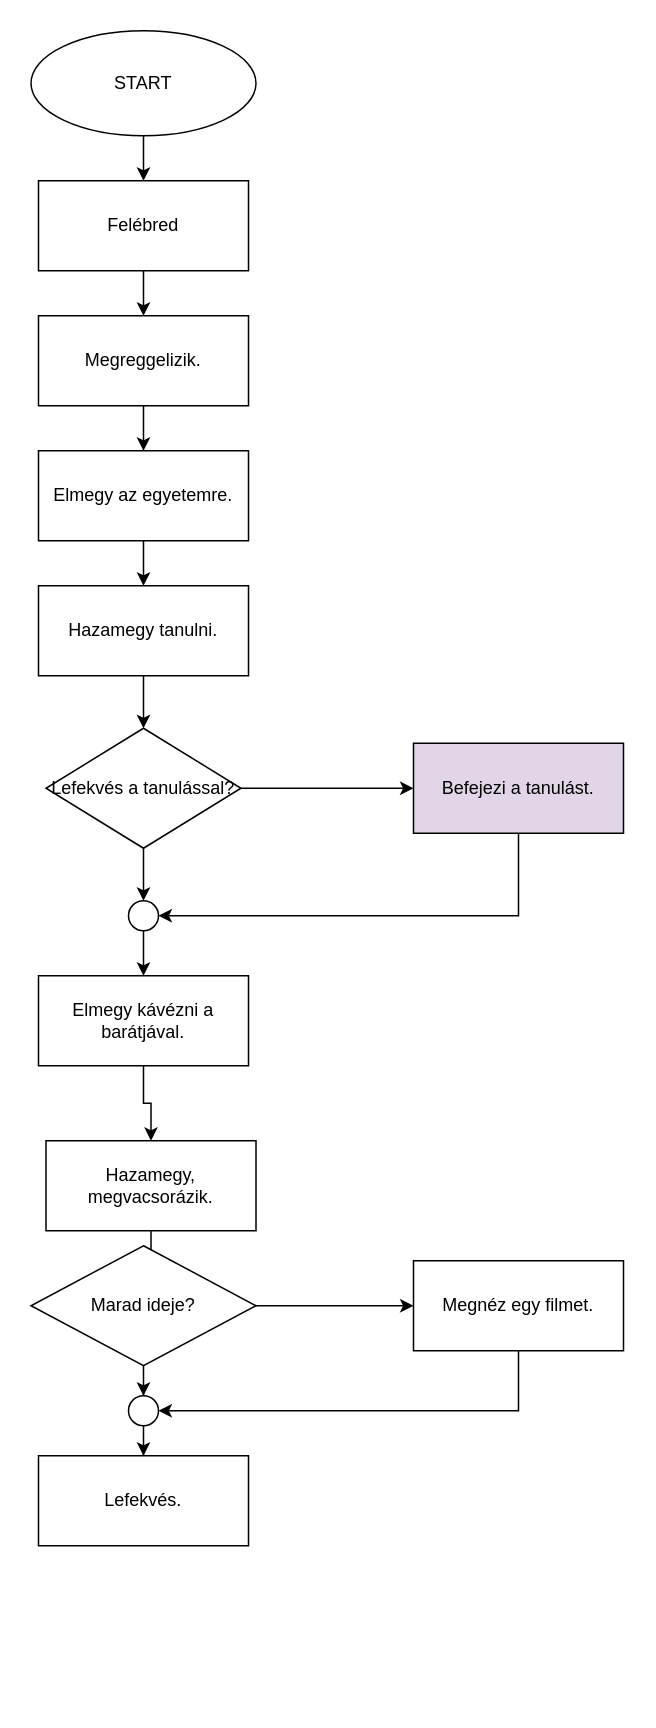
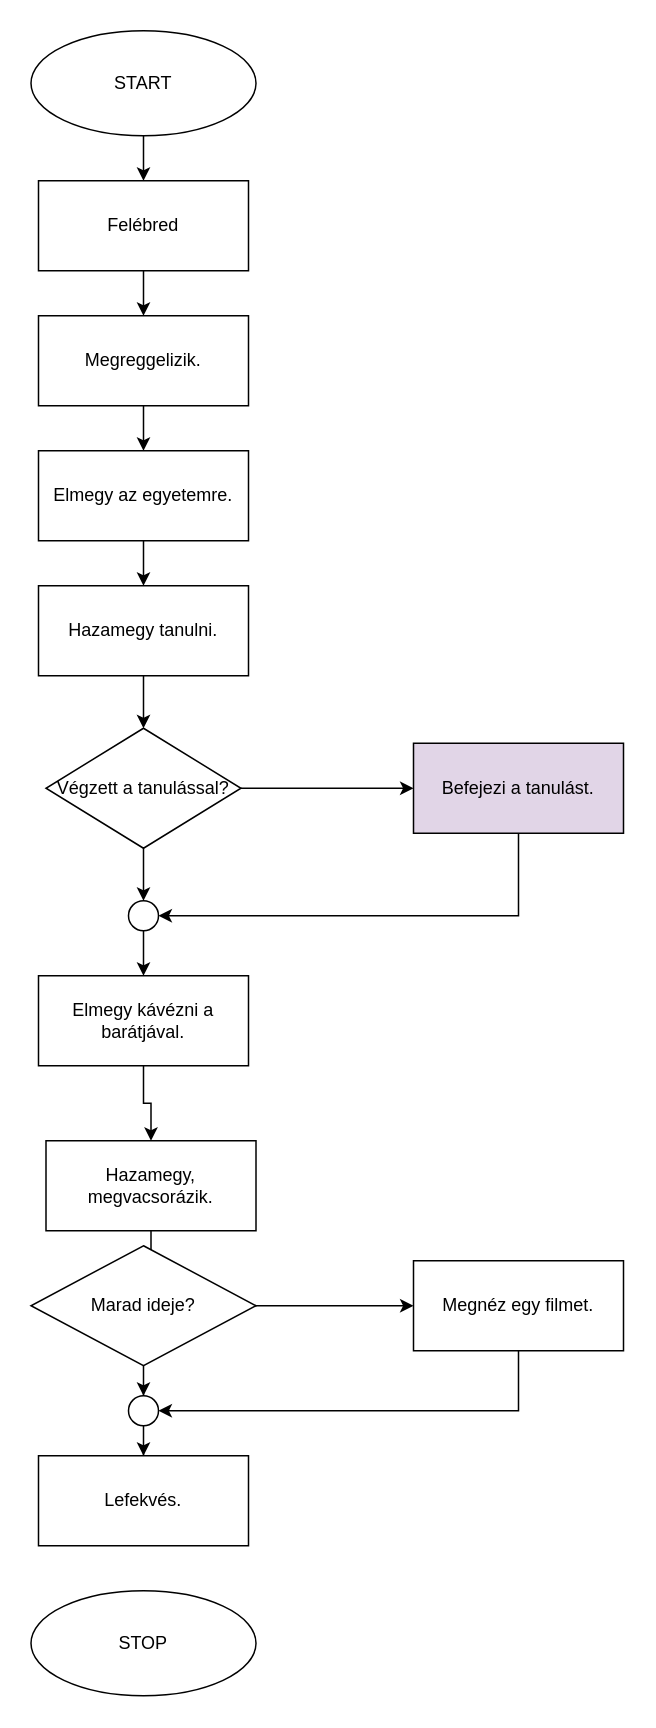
  <mxCell id="0" />
  <mxCell id="1" parent="0" />
  <mxCell id="2" value="" style="edgeStyle=orthogonalEdgeStyle;rounded=0;orthogonalLoop=1;jettySize=auto;html=1;" edge="1" parent="1" source="3" target="6"><mxGeometry relative="1" as="geometry" /></mxCell>
  <mxCell id="3" value="START" style="ellipse;whiteSpace=wrap;html=1;" vertex="1" parent="1"><mxGeometry x="20" y="20" width="150" height="70" as="geometry" /></mxCell>
+ <mxCell id="4" value="STOP" style="ellipse;whiteSpace=wrap;html=1;" vertex="1" parent="1"><mxGeometry x="20" y="1060" width="150" height="70" as="geometry" /></mxCell>
  <mxCell id="5" value="" style="edgeStyle=orthogonalEdgeStyle;rounded=0;orthogonalLoop=1;jettySize=auto;html=1;" edge="1" parent="1" source="6" target="9"><mxGeometry relative="1" as="geometry" /></mxCell>
  <mxCell id="6" value="Felébred" style="rounded=0;whiteSpace=wrap;html=1;" vertex="1" parent="1"><mxGeometry x="25" y="120" width="140" height="60" as="geometry" /></mxCell>
  <mxCell id="7" value="Elmegy az egyetemre." style="rounded=0;whiteSpace=wrap;html=1;" vertex="1" parent="1"><mxGeometry x="25" y="300" width="140" height="60" as="geometry" /></mxCell>
  <mxCell id="8" value="" style="edgeStyle=orthogonalEdgeStyle;rounded=0;orthogonalLoop=1;jettySize=auto;html=1;" edge="1" parent="1" source="9" target="7"><mxGeometry relative="1" as="geometry" /></mxCell>
  <mxCell id="9" value="Megreggelizik." style="rounded=0;whiteSpace=wrap;html=1;" vertex="1" parent="1"><mxGeometry x="25" y="210" width="140" height="60" as="geometry" /></mxCell>
  <mxCell id="10" style="edgeStyle=orthogonalEdgeStyle;rounded=0;orthogonalLoop=1;jettySize=auto;html=1;entryX=1;entryY=0.5;entryDx=0;entryDy=0;" edge="1" parent="1" source="11" target="25"><mxGeometry relative="1" as="geometry"><mxPoint x="185" y="610" as="targetPoint" /><Array as="points"><mxPoint x="345" y="610" /></Array></mxGeometry></mxCell>
  <mxCell id="11" value="Befejezi a tanulást." style="rounded=0;whiteSpace=wrap;html=1;fillColor=#e1d5e7;" vertex="1" parent="1"><mxGeometry x="275" y="495" width="140" height="60" as="geometry" /></mxCell>
  <mxCell id="12" value="" style="edgeStyle=orthogonalEdgeStyle;rounded=0;orthogonalLoop=1;jettySize=auto;html=1;" edge="1" parent="1" source="13" target="15"><mxGeometry relative="1" as="geometry" /></mxCell>
  <mxCell id="13" value="Elmegy kávézni a barátjával." style="rounded=0;whiteSpace=wrap;html=1;" vertex="1" parent="1"><mxGeometry x="25" y="650" width="140" height="60" as="geometry" /></mxCell>
  <mxCell id="14" value="" style="edgeStyle=orthogonalEdgeStyle;rounded=0;orthogonalLoop=1;jettySize=auto;html=1;" edge="1" parent="1" source="15" target="28"><mxGeometry relative="1" as="geometry" /></mxCell>
  <mxCell id="15" value="Hazamegy, megvacsorázik." style="rounded=0;whiteSpace=wrap;html=1;" vertex="1" parent="1"><mxGeometry x="30" y="760" width="140" height="60" as="geometry" /></mxCell>
  <mxCell id="16" style="edgeStyle=orthogonalEdgeStyle;rounded=0;orthogonalLoop=1;jettySize=auto;html=1;entryX=1;entryY=0.5;entryDx=0;entryDy=0;" edge="1" parent="1" source="17" target="30"><mxGeometry relative="1" as="geometry"><mxPoint x="245" y="940" as="targetPoint" /><Array as="points"><mxPoint x="345" y="940" /></Array></mxGeometry></mxCell>
  <mxCell id="17" value="Megnéz egy filmet." style="rounded=0;whiteSpace=wrap;html=1;" vertex="1" parent="1"><mxGeometry x="275" y="840" width="140" height="60" as="geometry" /></mxCell>
  <mxCell id="18" value="" style="edgeStyle=orthogonalEdgeStyle;rounded=0;orthogonalLoop=1;jettySize=auto;html=1;" edge="1" parent="1" source="7" target="20"><mxGeometry relative="1" as="geometry"><mxPoint x="95" y="380" as="sourcePoint" /><mxPoint x="95" y="500" as="targetPoint" /></mxGeometry></mxCell>
  <mxCell id="19" value="" style="edgeStyle=orthogonalEdgeStyle;rounded=0;orthogonalLoop=1;jettySize=auto;html=1;" edge="1" parent="1" source="20" target="23"><mxGeometry relative="1" as="geometry" /></mxCell>
  <mxCell id="20" value="Hazamegy tanulni." style="rounded=0;whiteSpace=wrap;html=1;" vertex="1" parent="1"><mxGeometry x="25" y="390" width="140" height="60" as="geometry" /></mxCell>
  <mxCell id="21" value="" style="edgeStyle=orthogonalEdgeStyle;rounded=0;orthogonalLoop=1;jettySize=auto;html=1;" edge="1" parent="1" source="23" target="25"><mxGeometry relative="1" as="geometry" /></mxCell>
  <mxCell id="22" value="" style="edgeStyle=orthogonalEdgeStyle;rounded=0;orthogonalLoop=1;jettySize=auto;html=1;" edge="1" parent="1" source="23" target="11"><mxGeometry relative="1" as="geometry" /></mxCell>
- <mxCell id="23" value="Lefekvés a tanulással?" style="rhombus;whiteSpace=wrap;html=1;" vertex="1" parent="1"><mxGeometry x="30" y="485" width="130" height="80" as="geometry" /></mxCell>
+ <mxCell id="23" value="Végzett a tanulással?" style="rhombus;whiteSpace=wrap;html=1;" vertex="1" parent="1"><mxGeometry x="30" y="485" width="130" height="80" as="geometry" /></mxCell>
  <mxCell id="24" value="" style="edgeStyle=orthogonalEdgeStyle;rounded=0;orthogonalLoop=1;jettySize=auto;html=1;" edge="1" parent="1" source="25" target="13"><mxGeometry relative="1" as="geometry" /></mxCell>
  <mxCell id="25" value="" style="ellipse;whiteSpace=wrap;html=1;aspect=fixed;" vertex="1" parent="1"><mxGeometry x="85" y="600" width="20" height="20" as="geometry" /></mxCell>
  <mxCell id="26" value="" style="edgeStyle=orthogonalEdgeStyle;rounded=0;orthogonalLoop=1;jettySize=auto;html=1;" edge="1" parent="1" source="28" target="17"><mxGeometry relative="1" as="geometry" /></mxCell>
  <mxCell id="27" value="" style="edgeStyle=orthogonalEdgeStyle;rounded=0;orthogonalLoop=1;jettySize=auto;html=1;" edge="1" parent="1" source="28" target="30"><mxGeometry relative="1" as="geometry" /></mxCell>
  <mxCell id="28" value="Marad ideje?" style="rhombus;whiteSpace=wrap;html=1;" vertex="1" parent="1"><mxGeometry x="20" y="830" width="150" height="80" as="geometry" /></mxCell>
  <mxCell id="29" value="" style="edgeStyle=orthogonalEdgeStyle;rounded=0;orthogonalLoop=1;jettySize=auto;html=1;" edge="1" parent="1" source="30" target="31"><mxGeometry relative="1" as="geometry" /></mxCell>
  <mxCell id="30" value="" style="ellipse;whiteSpace=wrap;html=1;aspect=fixed;" vertex="1" parent="1"><mxGeometry x="85" y="930" width="20" height="20" as="geometry" /></mxCell>
  <mxCell id="31" value="Lefekvés." style="rounded=0;whiteSpace=wrap;html=1;" vertex="1" parent="1"><mxGeometry x="25" y="970" width="140" height="60" as="geometry" /></mxCell>
